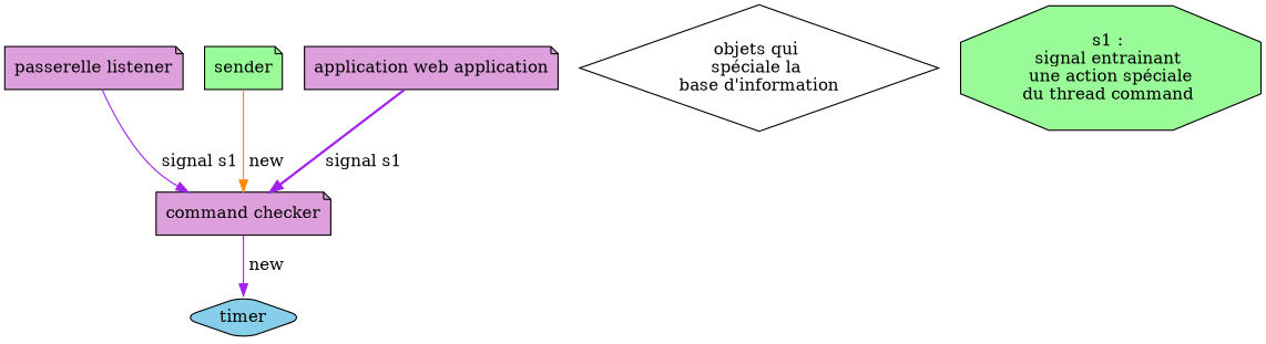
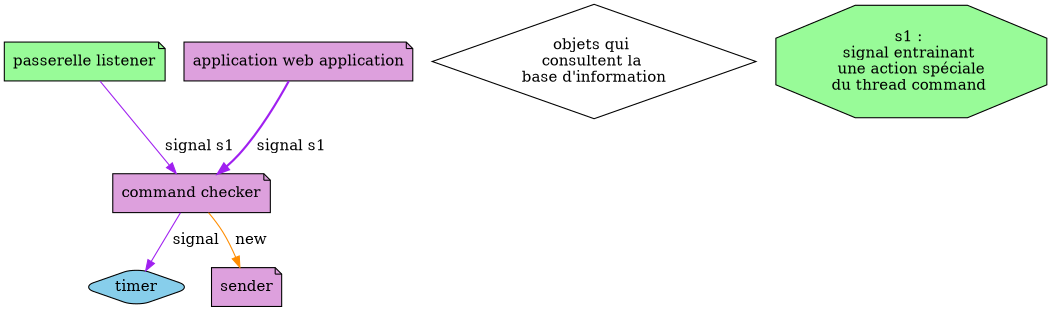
  digraph {
    fontname="DejaVu Serif"
    node [fillcolor=plum fontname="DejaVu Serif" shape=note style="filled,rounded"]
    edge [color=purple fontname="DejaVu Serif" style=solid]
-   n1 [label="passerelle listener"]
+   n1 [fillcolor=palegreen label="passerelle listener"]
    n2 [label="command checker"]
    n3 [fillcolor=skyblue label=timer shape=diamond style="rounded,filled"]
-   n4 [fillcolor=palegreen label=sender]
+   n4 [label=sender]
    n5 [label="application web application"]
-   n6 [fillcolor=white label="objets qui \nspéciale la \nbase d'information" shape=diamond style=filled]
+   n6 [fillcolor=white label="objets qui \nconsultent la \nbase d'information" shape=diamond style=filled]
    n7 [fillcolor=palegreen label="s1 : \nsignal entrainant \nune action spéciale\ndu thread command " shape=octagon style=filled]
    n1 -> n2 [label=" signal s1"]
-   n2 -> n3 [label=" new"]
-   n4 -> n2 [color=darkorange label=" new"]
+   n2 -> n3 [label=" signal"]
+   n2 -> n4 [color=darkorange label=" new"]
    n5 -> n2 [label=" signal s1" style=bold]
  }
